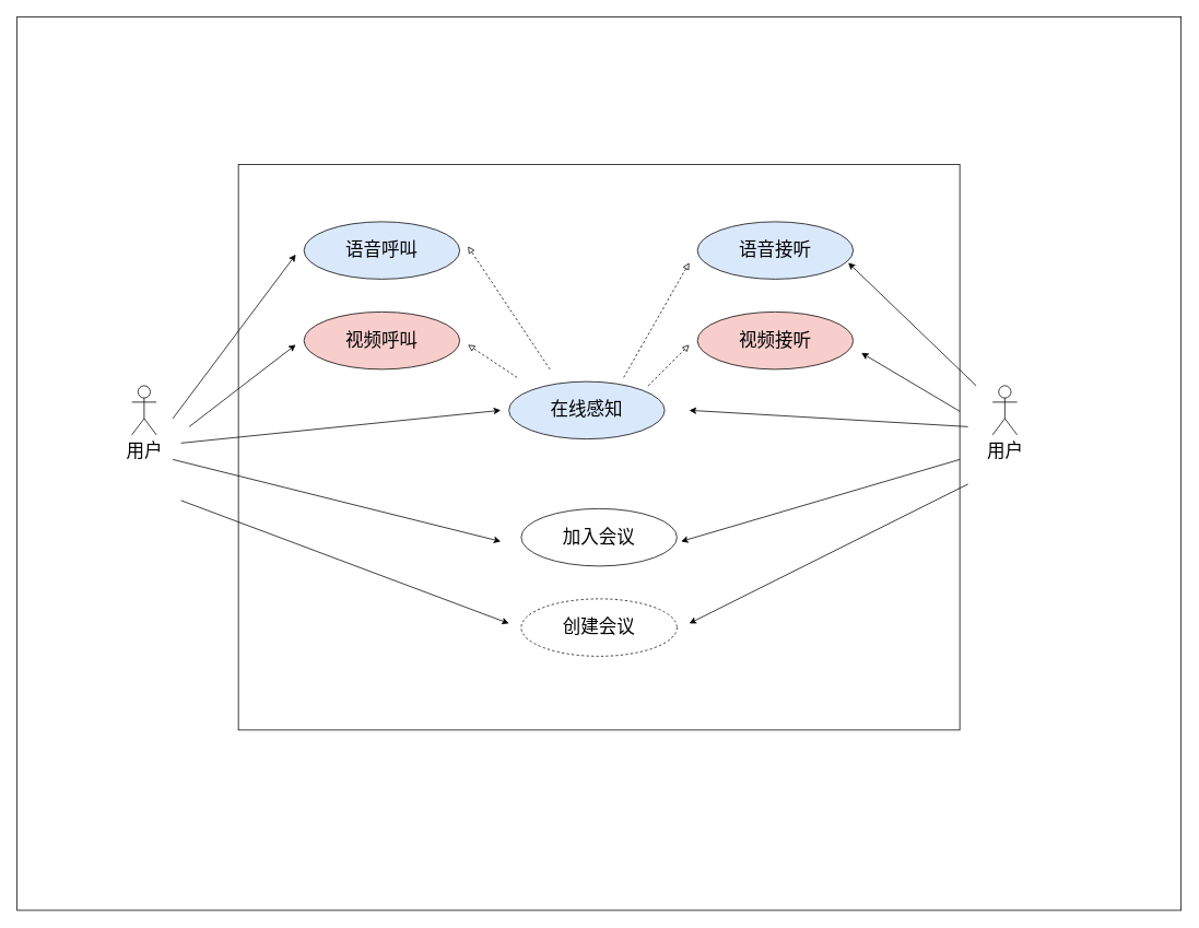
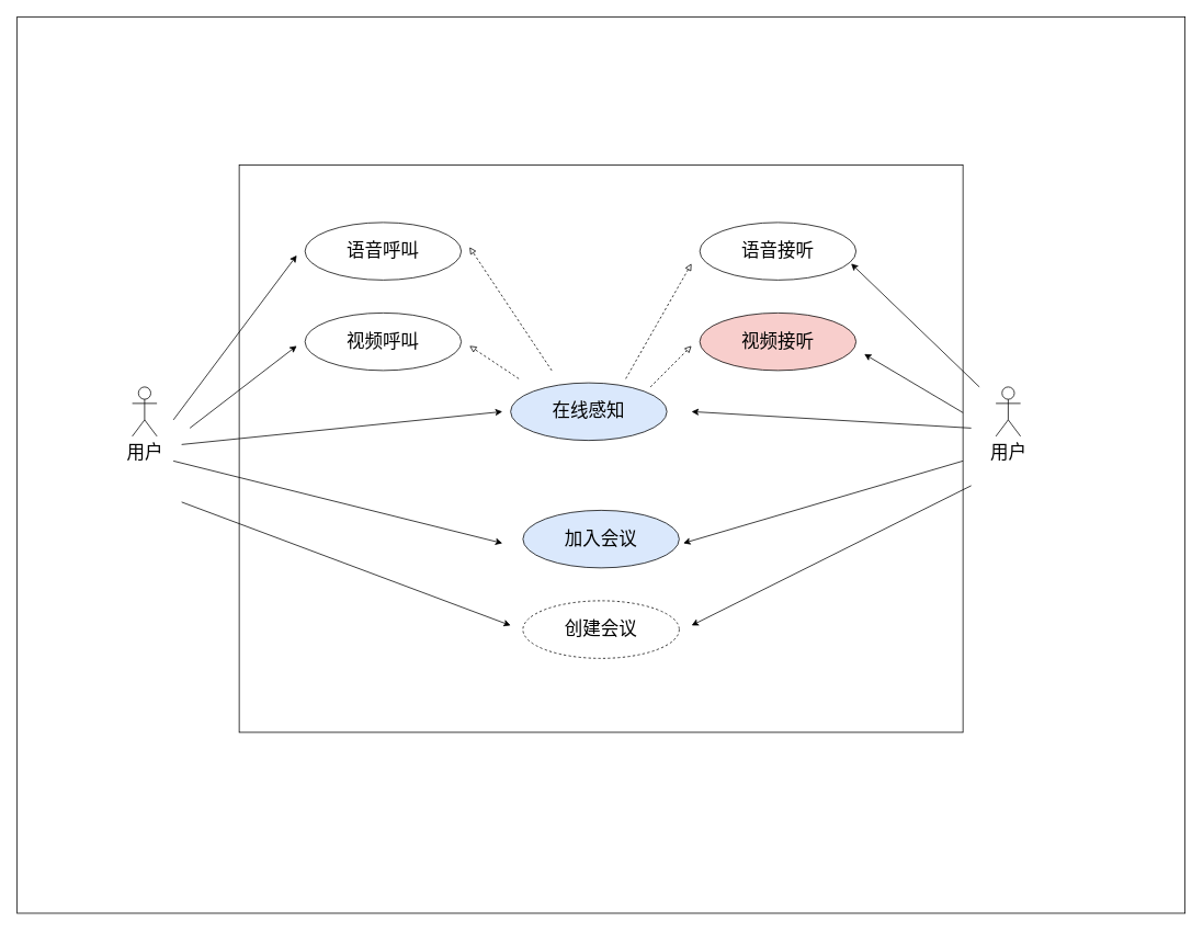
  <mxCell id="0" />
  <mxCell id="1" parent="0" />
  <mxCell id="2" value="" style="rounded=0;whiteSpace=wrap;html=1;" vertex="1" parent="1"><mxGeometry x="20" y="20" width="1420" height="1090" as="geometry" /></mxCell>
  <mxCell id="3" value="" style="rounded=0;whiteSpace=wrap;html=1;fontSize=22;" vertex="1" parent="1"><mxGeometry x="290" y="200" width="880" height="690" as="geometry" /></mxCell>
  <mxCell id="4" value="&lt;font style=&quot;font-size: 22px;&quot;&gt;用户&lt;/font&gt;" style="shape=umlActor;verticalLabelPosition=bottom;verticalAlign=top;html=1;outlineConnect=0;" vertex="1" parent="1"><mxGeometry x="160" y="470" width="30" height="60" as="geometry" /></mxCell>
- <mxCell id="5" value="&lt;font style=&quot;font-size: 22px;&quot;&gt;视频呼叫&lt;/font&gt;" style="ellipse;whiteSpace=wrap;html=1;fillColor=#f8cecc;" vertex="1" parent="1"><mxGeometry x="370" y="380" width="190" height="70" as="geometry" /></mxCell>
+ <mxCell id="5" value="&lt;font style=&quot;font-size: 22px;&quot;&gt;视频呼叫&lt;/font&gt;" style="ellipse;whiteSpace=wrap;html=1;" vertex="1" parent="1"><mxGeometry x="370" y="380" width="190" height="70" as="geometry" /></mxCell>
  <mxCell id="6" value="&lt;font style=&quot;font-size: 22px;&quot;&gt;用户&lt;/font&gt;" style="shape=umlActor;verticalLabelPosition=bottom;verticalAlign=top;html=1;outlineConnect=0;" vertex="1" parent="1"><mxGeometry x="1210" y="470" width="30" height="60" as="geometry" /></mxCell>
  <mxCell id="7" value="&lt;font style=&quot;font-size: 22px;&quot;&gt;视频接听&lt;/font&gt;" style="ellipse;whiteSpace=wrap;html=1;fillColor=#f8cecc;" vertex="1" parent="1"><mxGeometry x="850" y="380" width="190" height="70" as="geometry" /></mxCell>
- <mxCell id="8" value="&lt;font style=&quot;font-size: 22px;&quot;&gt;语音呼叫&lt;/font&gt;" style="ellipse;whiteSpace=wrap;html=1;fillColor=#dae8fc;" vertex="1" parent="1"><mxGeometry x="370" y="270" width="190" height="70" as="geometry" /></mxCell>
- <mxCell id="9" value="&lt;font style=&quot;font-size: 22px;&quot;&gt;语音接听&lt;/font&gt;" style="ellipse;whiteSpace=wrap;html=1;fillColor=#dae8fc;" vertex="1" parent="1"><mxGeometry x="850" y="270" width="190" height="70" as="geometry" /></mxCell>
- <mxCell id="10" value="&lt;span style=&quot;font-size: 22px;&quot;&gt;加入会议&lt;/span&gt;" style="ellipse;whiteSpace=wrap;html=1;" vertex="1" parent="1"><mxGeometry x="635" y="620" width="190" height="70" as="geometry" /></mxCell>
+ <mxCell id="8" value="&lt;font style=&quot;font-size: 22px;&quot;&gt;语音呼叫&lt;/font&gt;" style="ellipse;whiteSpace=wrap;html=1;" vertex="1" parent="1"><mxGeometry x="370" y="270" width="190" height="70" as="geometry" /></mxCell>
+ <mxCell id="9" value="&lt;font style=&quot;font-size: 22px;&quot;&gt;语音接听&lt;/font&gt;" style="ellipse;whiteSpace=wrap;html=1;" vertex="1" parent="1"><mxGeometry x="850" y="270" width="190" height="70" as="geometry" /></mxCell>
+ <mxCell id="10" value="&lt;span style=&quot;font-size: 22px;&quot;&gt;加入会议&lt;/span&gt;" style="ellipse;whiteSpace=wrap;html=1;fillColor=#dae8fc;" vertex="1" parent="1"><mxGeometry x="635" y="620" width="190" height="70" as="geometry" /></mxCell>
  <mxCell id="11" value="&lt;span style=&quot;font-size: 22px;&quot;&gt;创建会议&lt;/span&gt;" style="ellipse;whiteSpace=wrap;html=1;dashed=1;" vertex="1" parent="1"><mxGeometry x="635" y="730" width="190" height="70" as="geometry" /></mxCell>
  <mxCell id="12" value="" style="endArrow=classic;html=1;rounded=0;fontSize=22;" edge="1" parent="1"><mxGeometry width="50" height="50" relative="1" as="geometry"><mxPoint x="210" y="510" as="sourcePoint" /><mxPoint x="360" y="310" as="targetPoint" /></mxGeometry></mxCell>
  <mxCell id="13" value="" style="endArrow=classic;html=1;rounded=0;fontSize=22;" edge="1" parent="1"><mxGeometry width="50" height="50" relative="1" as="geometry"><mxPoint x="220" y="540" as="sourcePoint" /><mxPoint x="610" y="500" as="targetPoint" /></mxGeometry></mxCell>
  <mxCell id="14" value="" style="endArrow=classic;html=1;rounded=0;fontSize=22;" edge="1" parent="1"><mxGeometry width="50" height="50" relative="1" as="geometry"><mxPoint x="220" y="610" as="sourcePoint" /><mxPoint y="760" as="targetPoint" x="620" /></mxGeometry></mxCell>
  <mxCell id="15" value="" style="endArrow=classic;html=1;rounded=0;fontSize=22;" edge="1" parent="1"><mxGeometry width="50" height="50" relative="1" as="geometry"><mxPoint x="1190" y="470" as="sourcePoint" /><mxPoint x="1034" y="320" as="targetPoint" /></mxGeometry></mxCell>
  <mxCell id="16" value="" style="endArrow=classic;html=1;rounded=0;fontSize=22;" edge="1" parent="1"><mxGeometry width="50" height="50" relative="1" as="geometry"><mxPoint x="1180" y="520" as="sourcePoint" /><mxPoint x="840" y="500" as="targetPoint" /></mxGeometry></mxCell>
  <mxCell id="17" value="" style="endArrow=classic;html=1;rounded=0;fontSize=22;" edge="1" parent="1"><mxGeometry width="50" height="50" relative="1" as="geometry"><mxPoint x="1170" y="560" as="sourcePoint" /><mxPoint x="830" y="660" as="targetPoint" /></mxGeometry></mxCell>
  <mxCell id="18" value="" style="endArrow=classic;html=1;rounded=0;fontSize=22;" edge="1" parent="1"><mxGeometry width="50" height="50" relative="1" as="geometry"><mxPoint x="1180" y="590" as="sourcePoint" /><mxPoint x="840" y="760" as="targetPoint" /></mxGeometry></mxCell>
  <mxCell id="19" value="&lt;span style=&quot;font-size: 22px;&quot;&gt;在线感知&lt;/span&gt;" style="ellipse;whiteSpace=wrap;html=1;fillColor=#dae8fc;" vertex="1" parent="1"><mxGeometry y="465" width="190" height="70" as="geometry" x="620" /></mxCell>
  <mxCell id="20" value="" style="endArrow=classic;html=1;rounded=0;fontSize=22;" edge="1" parent="1"><mxGeometry width="50" height="50" relative="1" as="geometry"><mxPoint x="1170" y="501.25" as="sourcePoint" /><mxPoint x="1050" y="430" as="targetPoint" /></mxGeometry></mxCell>
  <mxCell id="21" value="" style="endArrow=classic;html=1;rounded=0;fontSize=22;" edge="1" parent="1"><mxGeometry width="50" height="50" relative="1" as="geometry"><mxPoint x="230" y="520" as="sourcePoint" /><mxPoint x="360" y="420" as="targetPoint" /></mxGeometry></mxCell>
  <mxCell id="22" value="" style="endArrow=block;html=1;rounded=0;fontSize=22;dashed=1;endFill=0;" edge="1" parent="1"><mxGeometry width="50" height="50" relative="1" as="geometry"><mxPoint x="790" y="470" as="sourcePoint" /><mxPoint x="840" y="420" as="targetPoint" /></mxGeometry></mxCell>
  <mxCell id="23" value="" style="endArrow=block;html=1;rounded=0;fontSize=22;dashed=1;endFill=0;" edge="1" parent="1"><mxGeometry width="50" height="50" relative="1" as="geometry"><mxPoint x="760" y="460" as="sourcePoint" /><mxPoint x="840" y="320" as="targetPoint" /></mxGeometry></mxCell>
  <mxCell id="24" value="" style="endArrow=block;html=1;rounded=0;fontSize=22;dashed=1;endFill=0;" edge="1" parent="1"><mxGeometry width="50" height="50" relative="1" as="geometry"><mxPoint x="670" y="450" as="sourcePoint" /><mxPoint x="570" y="300" as="targetPoint" /></mxGeometry></mxCell>
  <mxCell id="25" value="" style="endArrow=block;html=1;rounded=0;fontSize=22;dashed=1;endFill=0;" edge="1" parent="1"><mxGeometry width="50" height="50" relative="1" as="geometry"><mxPoint x="630" y="460" as="sourcePoint" /><mxPoint x="570" y="420" as="targetPoint" /></mxGeometry></mxCell>
  <mxCell id="26" value="" style="endArrow=classic;html=1;rounded=0;fontSize=22;" edge="1" parent="1"><mxGeometry width="50" height="50" relative="1" as="geometry"><mxPoint x="210" y="560" as="sourcePoint" /><mxPoint x="610" y="660" as="targetPoint" /></mxGeometry></mxCell>
